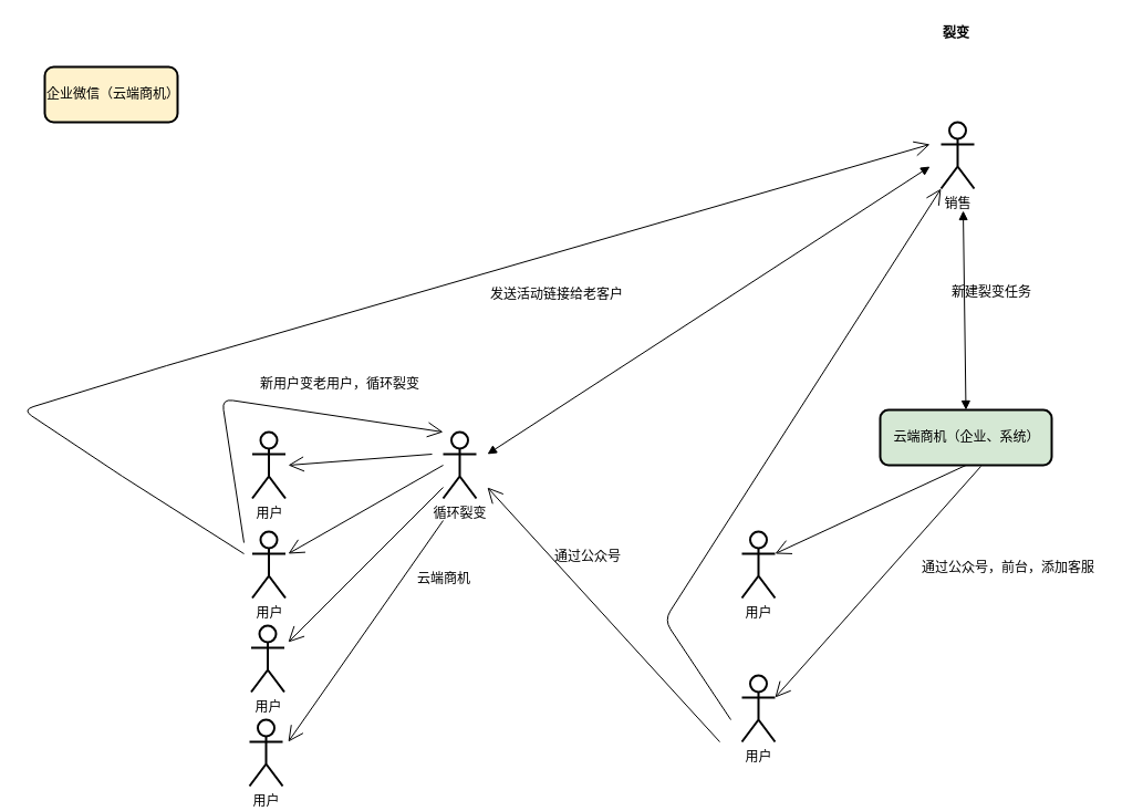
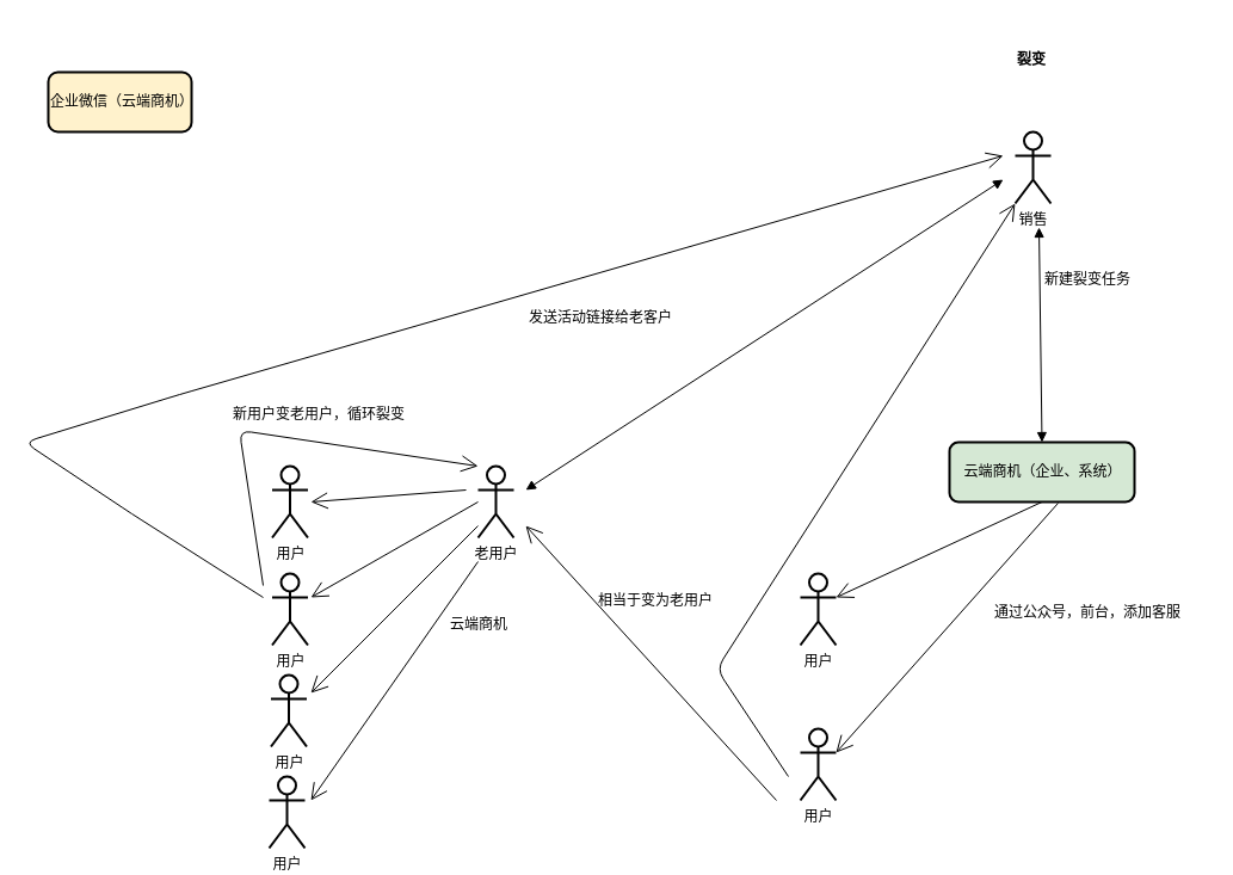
  <mxCell id="0" />
  <mxCell id="1" parent="0" />
- <mxCell id="2" value="循环裂变" style="shape=umlActor;verticalLabelPosition=bottom;labelBackgroundColor=#ffffff;verticalAlign=top;html=1;rounded=1;strokeWidth=2;" vertex="1" parent="1"><mxGeometry x="400" y="390" width="30" height="60" as="geometry" /></mxCell>
- <mxCell id="3" value="&lt;b&gt;裂变&lt;/b&gt;" style="text;html=1;resizable=0;points=[];autosize=1;align=left;verticalAlign=top;spacingTop=-4;" vertex="1" parent="1"><mxGeometry x="850" y="20" width="40" height="20" as="geometry" /></mxCell>
+ <mxCell id="2" value="老用户" style="shape=umlActor;verticalLabelPosition=bottom;labelBackgroundColor=#ffffff;verticalAlign=top;html=1;rounded=1;strokeWidth=2;" vertex="1" parent="1"><mxGeometry x="400" y="390" width="30" height="60" as="geometry" /></mxCell>
+ <mxCell id="3" value="&lt;b&gt;裂变&lt;/b&gt;" style="text;html=1;resizable=0;points=[];autosize=1;align=left;verticalAlign=top;spacingTop=-4;" vertex="1" parent="1"><mxGeometry x="850" y="40" width="40" height="20" as="geometry" /></mxCell>
  <mxCell id="4" value="用户" style="shape=umlActor;verticalLabelPosition=bottom;labelBackgroundColor=#ffffff;verticalAlign=top;html=1;rounded=1;strokeWidth=2;" vertex="1" parent="1"><mxGeometry x="227.5" y="390" width="30" height="60" as="geometry" /></mxCell>
  <mxCell id="5" value="云端商机（企业、系统）" style="html=1;rounded=1;strokeWidth=2;fillColor=#d5e8d4;" vertex="1" parent="1"><mxGeometry x="795" y="370" width="155" height="50" as="geometry" /></mxCell>
  <mxCell id="6" value="企业微信（云端商机）" style="html=1;rounded=1;strokeWidth=2;align=left;arcSize=16;fillColor=#fff2cc;" vertex="1" parent="1"><mxGeometry x="40" y="60" width="120" height="50" as="geometry" /></mxCell>
  <mxCell id="7" value="销售" style="shape=umlActor;verticalLabelPosition=bottom;labelBackgroundColor=#ffffff;verticalAlign=top;html=1;rounded=1;strokeWidth=2;" vertex="1" parent="1"><mxGeometry x="850" y="110" width="30" height="60" as="geometry" /></mxCell>
- <mxCell id="8" value="新建裂变任务" style="text;html=1;resizable=0;points=[];autosize=1;align=left;verticalAlign=top;spacingTop=-4;" vertex="1" parent="1"><mxGeometry x="858" y="254" width="90" height="20" as="geometry" /></mxCell>
+ <mxCell id="8" value="新建裂变任务" style="text;html=1;resizable=0;points=[];autosize=1;align=left;verticalAlign=top;spacingTop=-4;" vertex="1" parent="1"><mxGeometry x="873" y="224" width="90" height="20" as="geometry" /></mxCell>
  <mxCell id="9" value="发送活动链接给老客户" style="text;html=1;resizable=0;points=[];autosize=1;align=left;verticalAlign=top;spacingTop=-4;" vertex="1" parent="1"><mxGeometry x="441" y="256" width="140" height="20" as="geometry" /></mxCell>
  <mxCell id="10" value="用户" style="shape=umlActor;verticalLabelPosition=bottom;labelBackgroundColor=#ffffff;verticalAlign=top;html=1;rounded=1;strokeWidth=2;" vertex="1" parent="1"><mxGeometry x="227.5" y="480" width="30" height="60" as="geometry" /></mxCell>
  <mxCell id="11" value="用户" style="shape=umlActor;verticalLabelPosition=bottom;labelBackgroundColor=#ffffff;verticalAlign=top;html=1;rounded=1;strokeWidth=2;" vertex="1" parent="1"><mxGeometry x="226.5" y="565" width="30" height="60" as="geometry" /></mxCell>
  <mxCell id="12" value="用户" style="shape=umlActor;verticalLabelPosition=bottom;labelBackgroundColor=#ffffff;verticalAlign=top;html=1;rounded=1;strokeWidth=2;" vertex="1" parent="1"><mxGeometry x="225" y="650" width="30" height="60" as="geometry" /></mxCell>
  <mxCell id="13" value="" style="endArrow=open;endFill=1;endSize=12;html=1;" edge="1" parent="1"><mxGeometry width="160" relative="1" as="geometry"><mxPoint x="390" y="410" as="sourcePoint" /><mxPoint x="260" y="420" as="targetPoint" /></mxGeometry></mxCell>
  <mxCell id="14" value="" style="endArrow=open;endFill=1;endSize=12;html=1;" edge="1" parent="1"><mxGeometry width="160" relative="1" as="geometry"><mxPoint x="400" y="420" as="sourcePoint" /><mxPoint x="260" y="500" as="targetPoint" /></mxGeometry></mxCell>
  <mxCell id="15" value="" style="endArrow=open;endFill=1;endSize=12;html=1;" edge="1" parent="1"><mxGeometry width="160" relative="1" as="geometry"><mxPoint x="400" y="440" as="sourcePoint" /><mxPoint x="260" y="580" as="targetPoint" /></mxGeometry></mxCell>
  <mxCell id="16" value="" style="endArrow=open;endFill=1;endSize=12;html=1;" edge="1" parent="1"><mxGeometry width="160" relative="1" as="geometry"><mxPoint x="400" y="470" as="sourcePoint" /><mxPoint x="260" y="670" as="targetPoint" /></mxGeometry></mxCell>
  <mxCell id="17" value="云端商机" style="text;html=1;resizable=0;points=[];autosize=1;align=left;verticalAlign=top;spacingTop=-4;" vertex="1" parent="1"><mxGeometry x="375" y="513" width="80" height="20" as="geometry" /></mxCell>
  <mxCell id="18" value="" style="endArrow=open;endFill=1;endSize=12;html=1;" edge="1" parent="1"><mxGeometry width="160" relative="1" as="geometry"><mxPoint x="220" y="500" as="sourcePoint" /><mxPoint x="840" y="130" as="targetPoint" /><Array as="points"><mxPoint x="110" y="430" /><mxPoint x="20" y="370" /><mxPoint x="150" y="330" /></Array></mxGeometry></mxCell>
  <mxCell id="19" value="" style="endArrow=open;endFill=1;endSize=12;html=1;" edge="1" parent="1"><mxGeometry width="160" relative="1" as="geometry"><mxPoint x="220" y="490" as="sourcePoint" /><mxPoint x="400" y="390" as="targetPoint" /><Array as="points"><mxPoint x="200" y="360" /></Array></mxGeometry></mxCell>
- <mxCell id="20" value="新用户变老用户，循环裂变" style="text;html=1;resizable=0;points=[];autosize=1;align=left;verticalAlign=top;spacingTop=-4;" vertex="1" parent="1"><mxGeometry x="233" y="337" width="160" height="20" as="geometry" /></mxCell>
+ <mxCell id="20" value="新用户变老用户，循环裂变" style="text;html=1;resizable=0;points=[];autosize=1;align=left;verticalAlign=top;spacingTop=-4;" vertex="1" parent="1"><mxGeometry x="193" y="337" width="160" height="20" as="geometry" /></mxCell>
  <mxCell id="21" value="用户" style="shape=umlActor;verticalLabelPosition=bottom;labelBackgroundColor=#ffffff;verticalAlign=top;html=1;rounded=1;strokeWidth=2;" vertex="1" parent="1"><mxGeometry x="670" y="480" width="30" height="60" as="geometry" /></mxCell>
  <mxCell id="22" value="用户" style="shape=umlActor;verticalLabelPosition=bottom;labelBackgroundColor=#ffffff;verticalAlign=top;html=1;rounded=1;strokeWidth=2;" vertex="1" parent="1"><mxGeometry x="670" y="610" width="30" height="60" as="geometry" /></mxCell>
  <mxCell id="23" value="" style="endArrow=block;startArrow=block;endFill=1;startFill=1;html=1;" edge="1" parent="1"><mxGeometry width="160" relative="1" as="geometry"><mxPoint x="440" y="410" as="sourcePoint" /><mxPoint x="840" y="150" as="targetPoint" /></mxGeometry></mxCell>
  <mxCell id="24" value="" style="endArrow=block;startArrow=block;endFill=1;startFill=1;html=1;exitX=0.5;exitY=0;exitDx=0;exitDy=0;" edge="1" parent="1" source="5"><mxGeometry width="160" relative="1" as="geometry"><mxPoint x="880" y="320" as="sourcePoint" /><mxPoint x="870" y="190" as="targetPoint" /></mxGeometry></mxCell>
  <mxCell id="25" value="" style="endArrow=open;endFill=1;endSize=12;html=1;entryX=1;entryY=0.333;entryDx=0;entryDy=0;entryPerimeter=0;exitX=0.5;exitY=1;exitDx=0;exitDy=0;" edge="1" parent="1" source="5" target="21"><mxGeometry width="160" relative="1" as="geometry"><mxPoint x="790" y="510" as="sourcePoint" /><mxPoint x="950" y="510" as="targetPoint" /></mxGeometry></mxCell>
  <mxCell id="26" value="" style="endArrow=open;endFill=1;endSize=12;html=1;entryX=1;entryY=0.333;entryDx=0;entryDy=0;entryPerimeter=0;exitX=0.587;exitY=1.02;exitDx=0;exitDy=0;exitPerimeter=0;" edge="1" parent="1" source="5" target="22"><mxGeometry width="160" relative="1" as="geometry"><mxPoint x="882.5" y="430" as="sourcePoint" /><mxPoint x="710" y="510" as="targetPoint" /></mxGeometry></mxCell>
  <mxCell id="27" value="通过公众号，前台，添加客服" style="text;html=1;resizable=0;points=[];autosize=1;align=left;verticalAlign=top;spacingTop=-4;" vertex="1" parent="1"><mxGeometry x="831" y="503" width="180" height="20" as="geometry" /></mxCell>
  <mxCell id="28" value="" style="endArrow=open;endFill=1;endSize=12;html=1;entryX=0;entryY=1;entryDx=0;entryDy=0;entryPerimeter=0;" edge="1" parent="1" target="7"><mxGeometry width="160" relative="1" as="geometry"><mxPoint x="660" y="650" as="sourcePoint" /><mxPoint x="560" y="420" as="targetPoint" /><Array as="points"><mxPoint x="600" y="560" /></Array></mxGeometry></mxCell>
  <mxCell id="29" value="" style="endArrow=open;endFill=1;endSize=12;html=1;" edge="1" parent="1"><mxGeometry width="160" relative="1" as="geometry"><mxPoint x="650" y="670" as="sourcePoint" /><mxPoint x="440" y="440" as="targetPoint" /></mxGeometry></mxCell>
- <mxCell id="30" value="通过公众号" style="text;html=1;resizable=0;points=[];autosize=1;align=left;verticalAlign=top;spacingTop=-4;" vertex="1" parent="1"><mxGeometry x="499" y="493" width="110" height="20" as="geometry" /></mxCell>
+ <mxCell id="30" value="相当于变为老用户" style="text;html=1;resizable=0;points=[];autosize=1;align=left;verticalAlign=top;spacingTop=-4;" vertex="1" parent="1"><mxGeometry x="499" y="493" width="110" height="20" as="geometry" /></mxCell>
